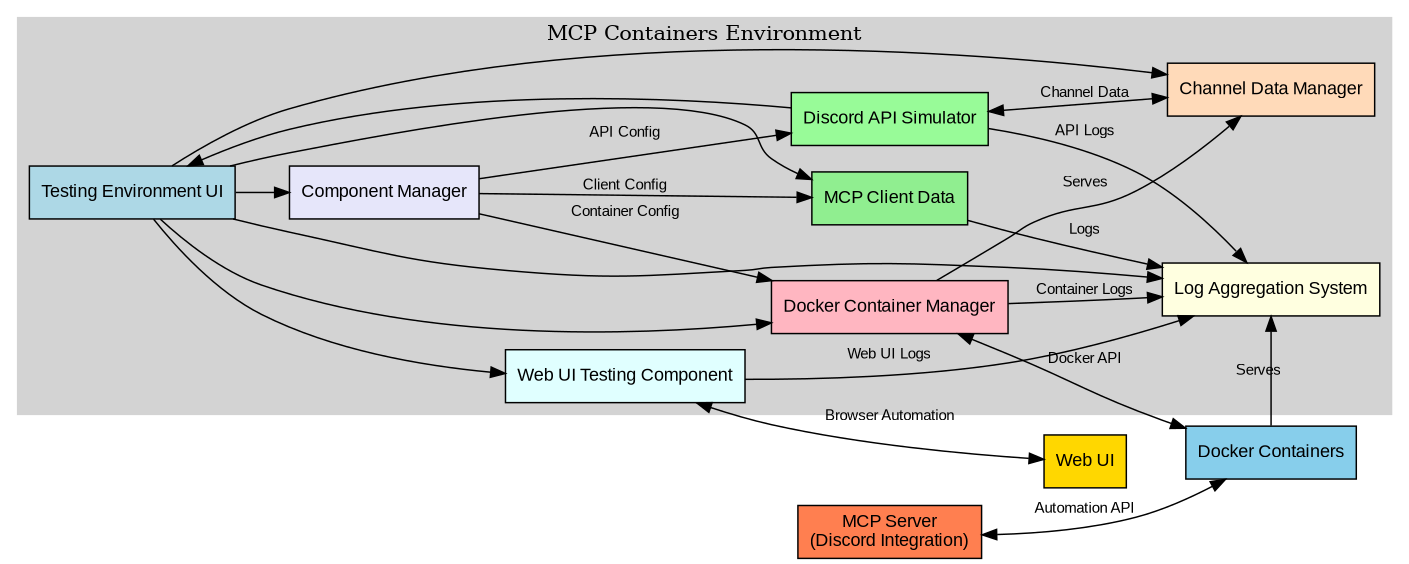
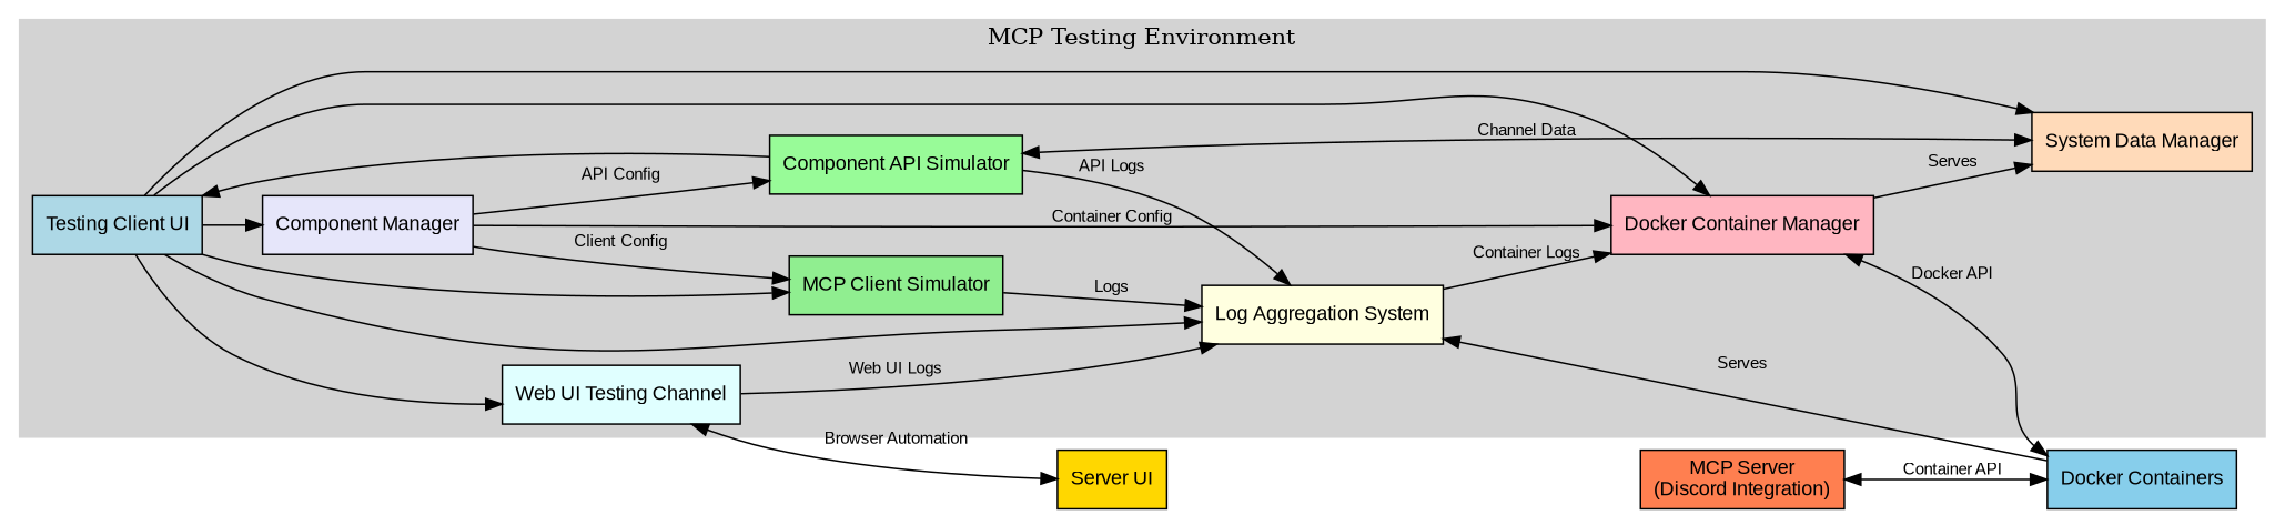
  digraph {
    rankdir=LR
    node [fontname=Arial fontsize=12 shape=box style=filled]
    edge [fontname=Arial fontsize=10]
-   n1 [fillcolor=lightblue label="Testing Environment UI"]
-   n2 [fillcolor=lightgreen label="MCP Client Data"]
+   n1 [fillcolor=lightblue label="Testing Client UI"]
+   n2 [fillcolor=lightgreen label="MCP Client Simulator"]
    n3 [fillcolor=lightyellow label="Log Aggregation System"]
    n4 [fillcolor=lightpink label="Docker Container Manager"]
-   n5 [fillcolor=lightcyan label="Web UI Testing Component"]
+   n5 [fillcolor=lightcyan label="Web UI Testing Channel"]
    n6 [fillcolor=lavender label="Component Manager"]
-   n7 [fillcolor=palegreen label="Discord API Simulator"]
-   n8 [fillcolor=peachpuff label="Channel Data Manager"]
+   n7 [fillcolor=palegreen label="Component API Simulator"]
+   n8 [fillcolor=peachpuff label="System Data Manager"]
    n9 [fillcolor=skyblue label="Docker Containers"]
-   n10 [fillcolor=gold label="Web UI"]
+   n10 [fillcolor=gold label="Server UI"]
    n11 [fillcolor=coral label="MCP Server\n(Discord Integration)"]
    subgraph cluster_1 {
      color=lightgrey
-     label="MCP Containers Environment"
+     label="MCP Testing Environment"
      style=filled
      n1
      n2
      n3
      n4
      n5
      n6
      n7
      n8
    }
    n1 -> n2
    n1 -> n3
    n1 -> n4
    n1 -> n5
    n1 -> n6
    n1 -> n8
    n2 -> n3 [label=Logs]
-   n4 -> n3 [label="Container Logs"]
+   n3 -> n4 [label="Container Logs"]
    n4 -> n8 [label=Serves]
    n4 -> n9 [dir=both label="Docker API"]
    n5 -> n3 [label="Web UI Logs"]
    n5 -> n10 [dir=both label="Browser Automation"]
    n6 -> n2 [label="Client Config"]
    n6 -> n4 [label="Container Config"]
    n6 -> n7 [label="API Config"]
    n7 -> n1
    n7 -> n3 [label="API Logs"]
    n7 -> n8 [dir=both label="Channel Data"]
    n9 -> n3 [label=Serves]
-   n11 -> n9 [dir=both label="Automation API"]
+   n11 -> n9 [dir=both label="Container API"]
  }
